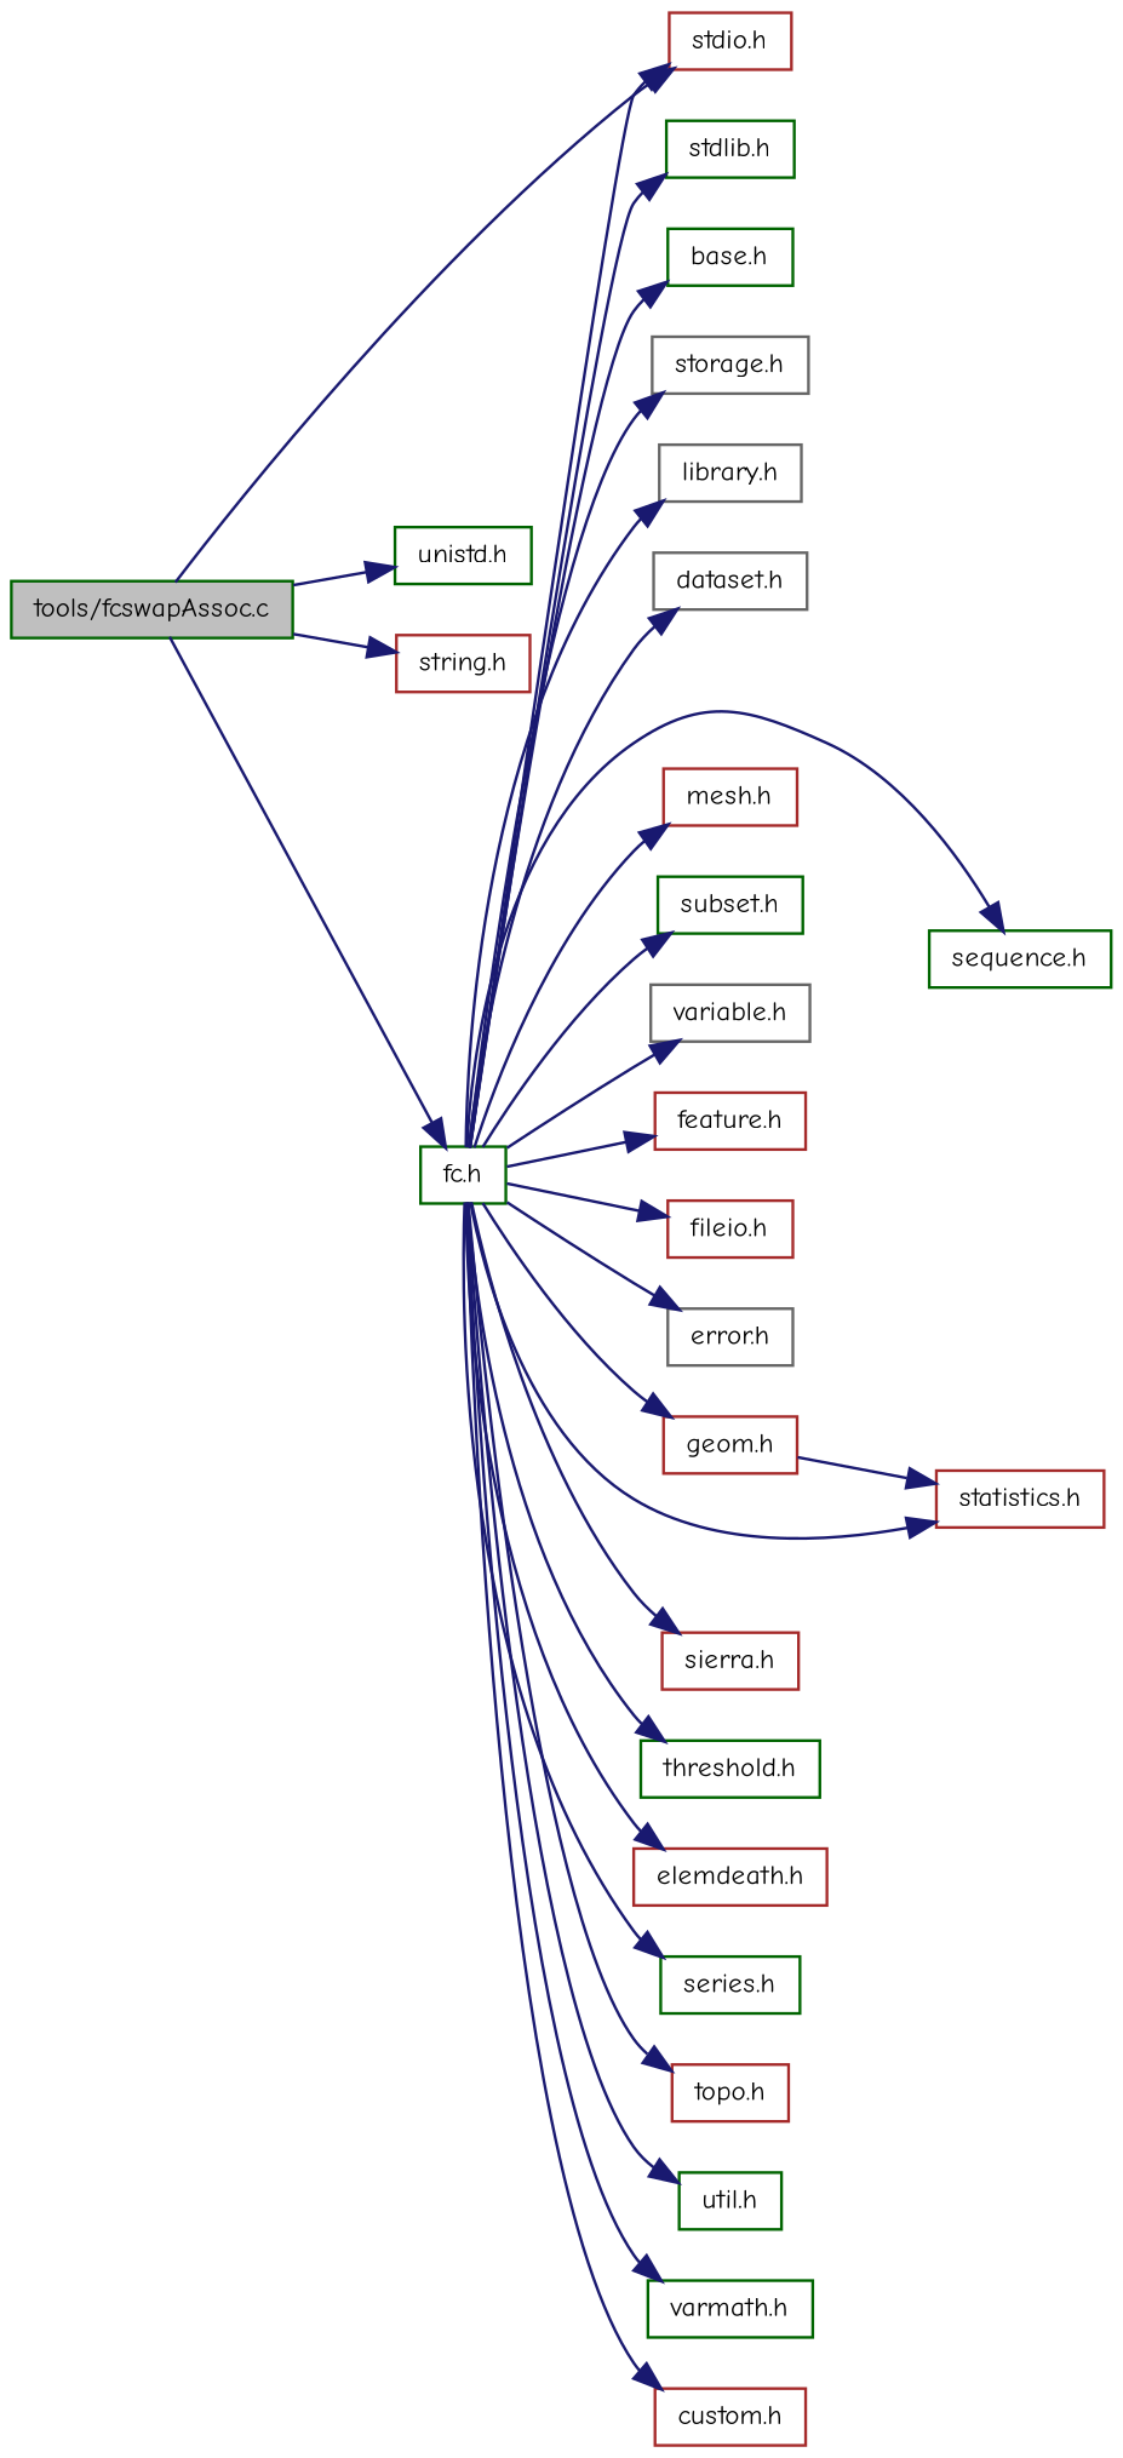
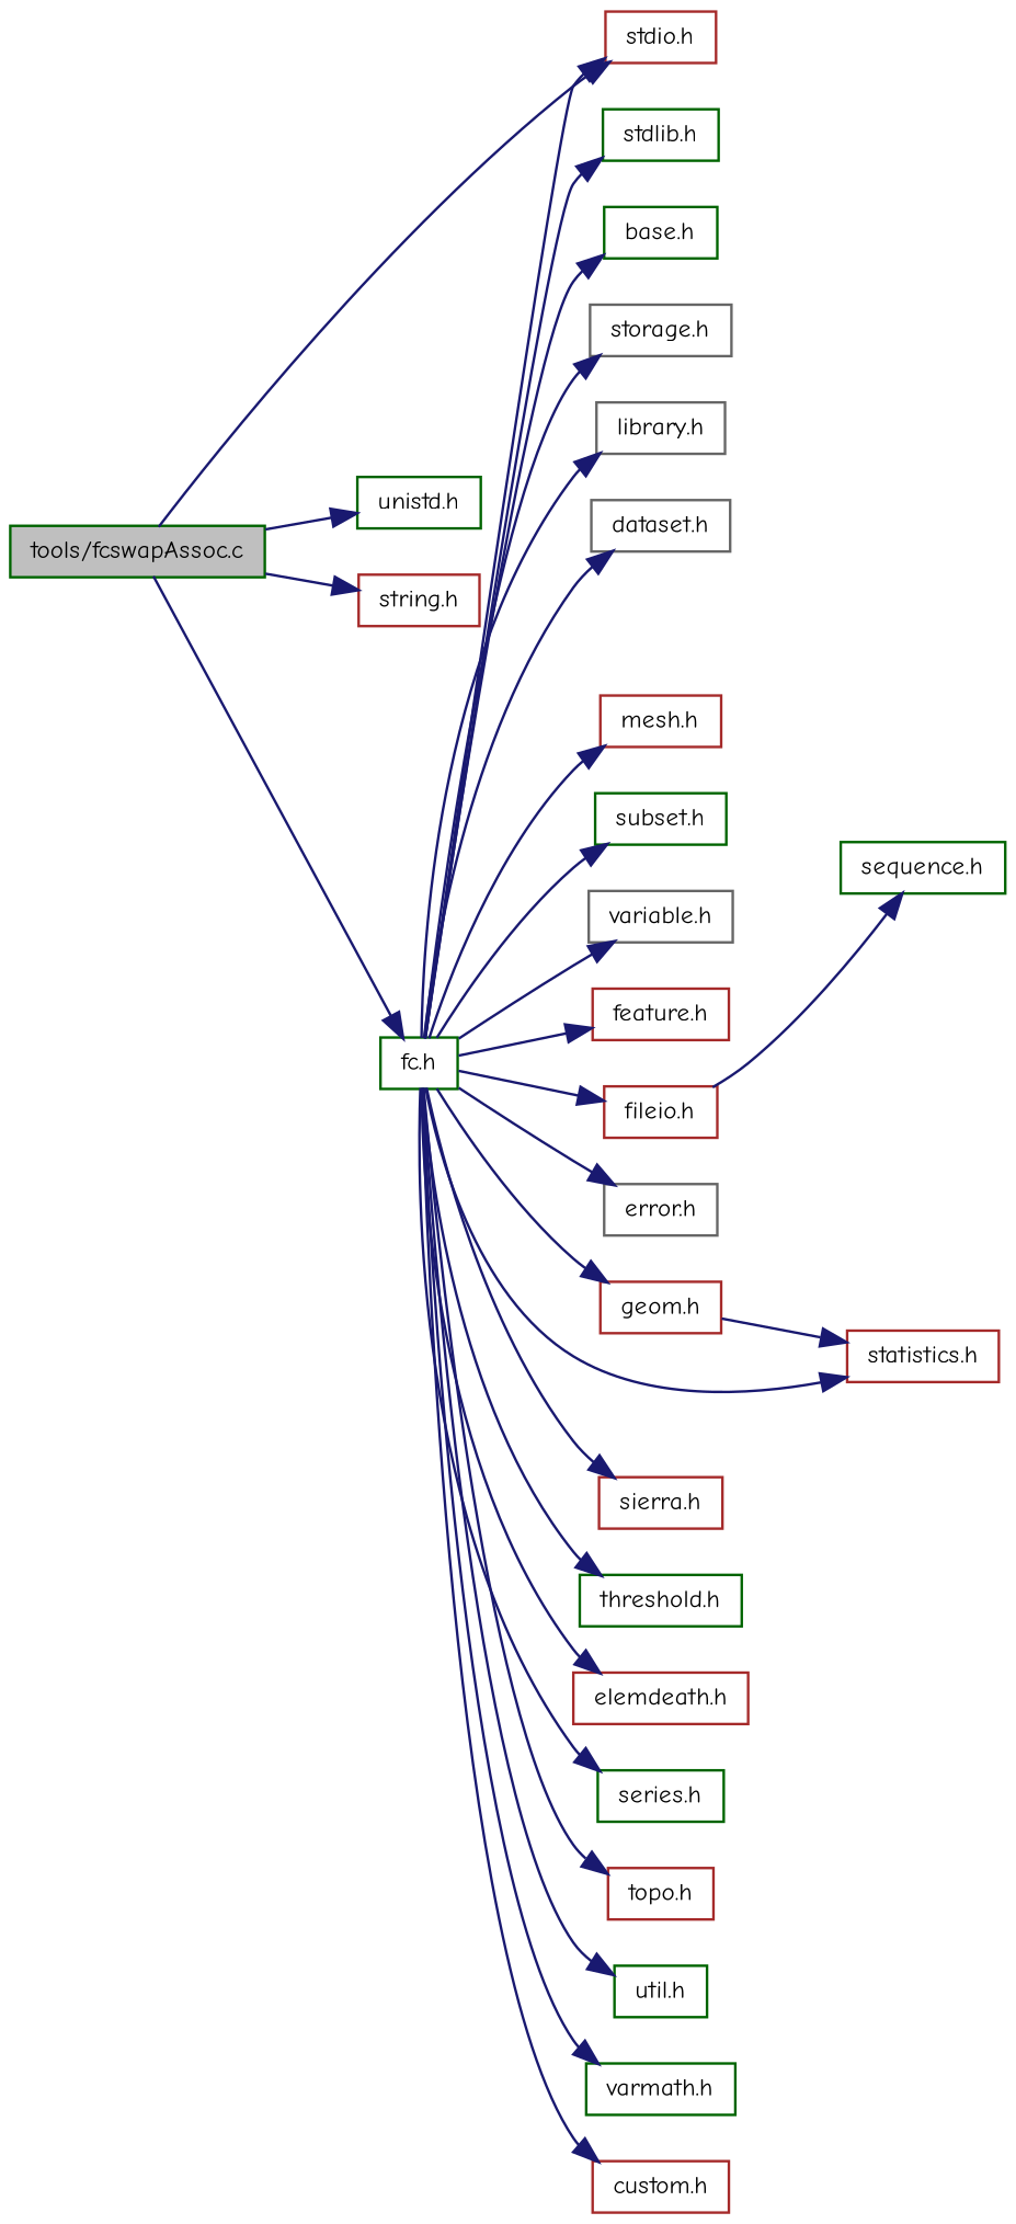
  digraph {
    fontname="Comic Neue"
    rankdir=LR
    node [color=darkgreen fillcolor=white fontname="Comic Neue" fontsize=10 shape=record style=filled]
    edge [color=midnightblue fontname="Comic Neue" fontsize=10 labelfontname="FreeSans.ttf" labelfontsize=10 style=solid]
    n1 [fillcolor=grey75 fontcolor=black height=0.2 label="tools/fcswapAssoc.c" width=0.4]
    n2 [color=brown height=0.2 label="stdio.h" width=0.4]
    n3 [height=0.2 label="unistd.h" width=0.4]
    n4 [color=brown height=0.2 label="string.h" width=0.4]
    n5 [height=0.2 label="fc.h" width=0.4]
    n6 [height=0.2 label="stdlib.h" width=0.4]
    n7 [height=0.2 label="base.h" width=0.4]
    n8 [color=gray40 height=0.2 label="storage.h" width=0.4]
    n9 [color=gray40 height=0.2 label="library.h" width=0.4]
    n10 [color=gray40 height=0.2 label="dataset.h" width=0.4]
    n11 [height=0.2 label="sequence.h" width=0.4]
    n12 [color=brown height=0.2 label="mesh.h" width=0.4]
    n13 [height=0.2 label="subset.h" width=0.4]
    n14 [color=gray40 height=0.2 label="variable.h" width=0.4]
    n15 [color=brown height=0.2 label="feature.h" width=0.4]
    n16 [color=brown height=0.2 label="fileio.h" width=0.4]
    n17 [color=gray40 height=0.2 label="error.h" width=0.4]
    n18 [color=brown height=0.2 label="geom.h" width=0.4]
    n19 [color=brown height=0.2 label="statistics.h" width=0.4]
    n20 [color=brown height=0.2 label="sierra.h" width=0.4]
    n21 [height=0.2 label="threshold.h" width=0.4]
    n22 [color=brown height=0.2 label="elemdeath.h" width=0.4]
    n23 [height=0.2 label="series.h" width=0.4]
    n24 [color=brown height=0.2 label="topo.h" width=0.4]
    n25 [height=0.2 label="util.h" width=0.4]
    n26 [height=0.2 label="varmath.h" width=0.4]
    n27 [color=brown height=0.2 label="custom.h" width=0.4]
    n1 -> n2
    n1 -> n3
    n1 -> n4
    n1 -> n5
    n5 -> n2
    n5 -> n6
    n5 -> n7
    n5 -> n8
    n5 -> n9
    n5 -> n10
-   n5 -> n11
+   n16 -> n11
    n5 -> n12
    n5 -> n13
    n5 -> n14
    n5 -> n15
    n5 -> n16
    n5 -> n17
    n5 -> n18
    n5 -> n19
    n5 -> n20
    n5 -> n21
    n5 -> n22
    n5 -> n23
    n5 -> n24
    n5 -> n25
    n5 -> n26
    n5 -> n27
    n18 -> n19
  }
